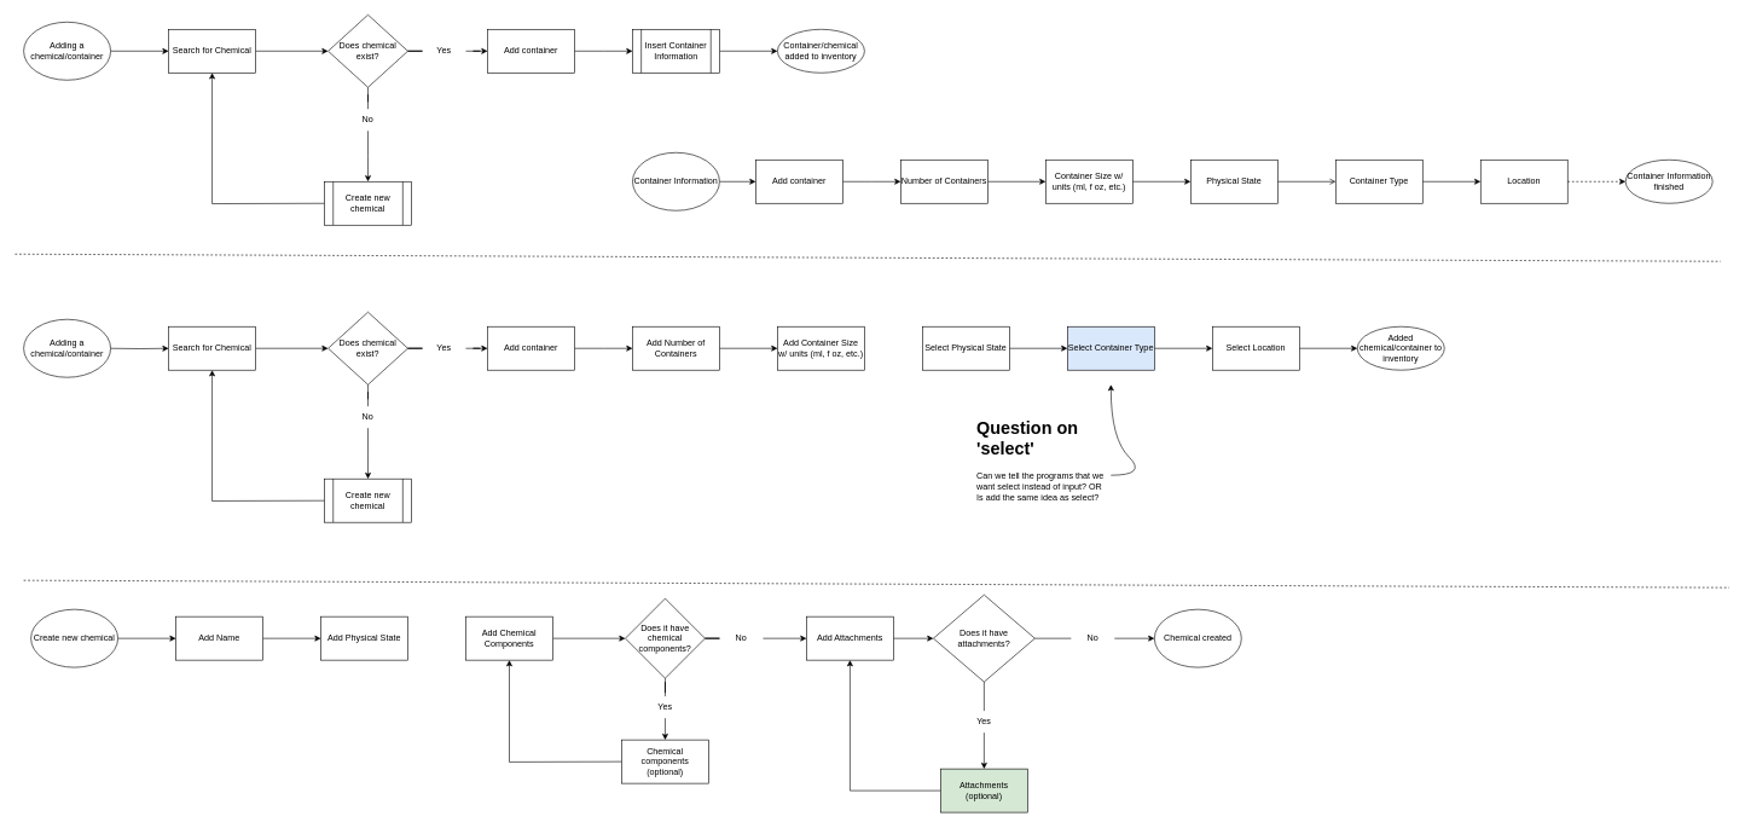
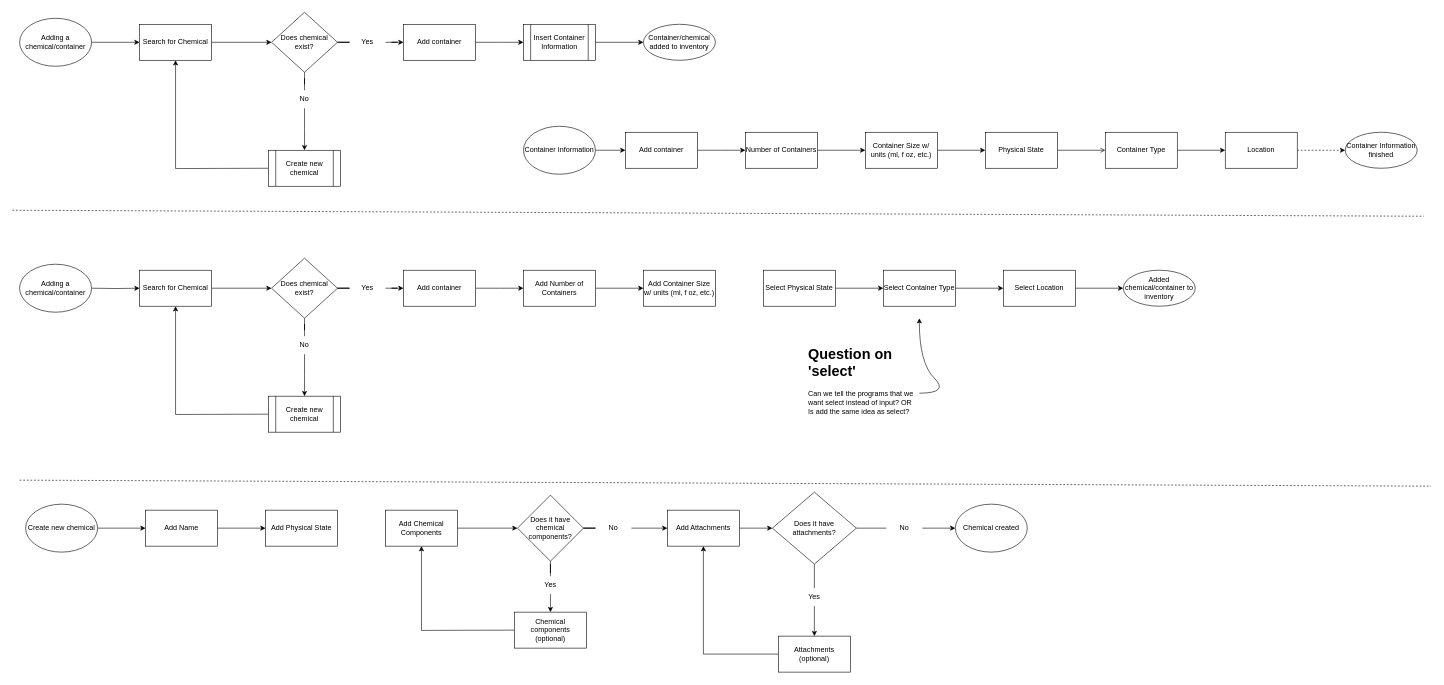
  <mxCell id="0" />
  <mxCell id="1" parent="0" />
  <mxCell id="2" value="" style="edgeStyle=orthogonalEdgeStyle;rounded=0;orthogonalLoop=1;jettySize=auto;html=1;" edge="1" parent="1" source="3" target="5"><mxGeometry relative="1" as="geometry" /></mxCell>
  <mxCell id="3" value="Adding a chemical/container" style="ellipse;whiteSpace=wrap;html=1;" vertex="1" parent="1"><mxGeometry x="32" y="30" width="120" height="80" as="geometry" /></mxCell>
  <mxCell id="4" value="" style="edgeStyle=orthogonalEdgeStyle;rounded=0;orthogonalLoop=1;jettySize=auto;html=1;" edge="1" parent="1" source="5" target="8"><mxGeometry relative="1" as="geometry" /></mxCell>
  <mxCell id="5" value="Search for Chemical" style="whiteSpace=wrap;html=1;" vertex="1" parent="1"><mxGeometry x="232" y="40" width="120" height="60" as="geometry" /></mxCell>
  <mxCell id="6" value="" style="edgeStyle=orthogonalEdgeStyle;rounded=0;orthogonalLoop=1;jettySize=auto;html=1;startArrow=none;" edge="1" parent="1" source="12"><mxGeometry relative="1" as="geometry"><mxPoint x="507" y="250" as="targetPoint" /></mxGeometry></mxCell>
  <mxCell id="7" value="" style="edgeStyle=orthogonalEdgeStyle;rounded=0;orthogonalLoop=1;jettySize=auto;html=1;startArrow=none;" edge="1" parent="1" source="14" target="11"><mxGeometry relative="1" as="geometry" /></mxCell>
  <mxCell id="8" value="Does chemical exist?" style="rhombus;whiteSpace=wrap;html=1;" vertex="1" parent="1"><mxGeometry x="452" y="20" width="110" height="100" as="geometry" /></mxCell>
  <mxCell id="9" style="edgeStyle=orthogonalEdgeStyle;rounded=0;orthogonalLoop=1;jettySize=auto;html=1;entryX=0.5;entryY=1;entryDx=0;entryDy=0;" edge="1" parent="1" target="5"><mxGeometry relative="1" as="geometry"><mxPoint x="447" y="280" as="sourcePoint" /></mxGeometry></mxCell>
  <mxCell id="10" value="" style="edgeStyle=orthogonalEdgeStyle;rounded=0;orthogonalLoop=1;jettySize=auto;html=1;" edge="1" parent="1" source="11"><mxGeometry relative="1" as="geometry"><mxPoint x="872" y="70" as="targetPoint" /></mxGeometry></mxCell>
  <mxCell id="11" value="Add container" style="whiteSpace=wrap;html=1;" vertex="1" parent="1"><mxGeometry x="672" y="40" width="120" height="60" as="geometry" /></mxCell>
  <mxCell id="12" value="No" style="text;html=1;strokeColor=none;fillColor=none;align=center;verticalAlign=middle;whiteSpace=wrap;rounded=0;" vertex="1" parent="1"><mxGeometry x="477" y="150" width="60" height="30" as="geometry" /></mxCell>
  <mxCell id="13" value="" style="edgeStyle=orthogonalEdgeStyle;rounded=0;orthogonalLoop=1;jettySize=auto;html=1;endArrow=none;" edge="1" parent="1" source="8" target="12"><mxGeometry relative="1" as="geometry"><mxPoint x="507" y="120" as="sourcePoint" /><mxPoint x="507" y="220" as="targetPoint" /></mxGeometry></mxCell>
  <mxCell id="14" value="Yes" style="text;html=1;strokeColor=none;fillColor=none;align=center;verticalAlign=middle;whiteSpace=wrap;rounded=0;" vertex="1" parent="1"><mxGeometry x="582" y="55" width="60" height="30" as="geometry" /></mxCell>
  <mxCell id="15" value="" style="edgeStyle=orthogonalEdgeStyle;rounded=0;orthogonalLoop=1;jettySize=auto;html=1;endArrow=none;" edge="1" parent="1" source="8" target="14"><mxGeometry relative="1" as="geometry"><mxPoint x="562" y="70" as="sourcePoint" /><mxPoint x="672" y="70" as="targetPoint" /></mxGeometry></mxCell>
  <mxCell id="16" value="Create new chemical" style="shape=process;whiteSpace=wrap;html=1;backgroundOutline=1;" vertex="1" parent="1"><mxGeometry x="447" y="250" width="120" height="60" as="geometry" /></mxCell>
  <mxCell id="17" value="" style="edgeStyle=orthogonalEdgeStyle;rounded=0;orthogonalLoop=1;jettySize=auto;html=1;" edge="1" parent="1" source="18" target="59"><mxGeometry relative="1" as="geometry" /></mxCell>
  <mxCell id="18" value="Insert Container Information" style="shape=process;whiteSpace=wrap;html=1;backgroundOutline=1;" vertex="1" parent="1"><mxGeometry x="872" y="40" width="120" height="60" as="geometry" /></mxCell>
  <mxCell id="19" value="" style="edgeStyle=orthogonalEdgeStyle;rounded=0;orthogonalLoop=1;jettySize=auto;html=1;" edge="1" parent="1" target="21"><mxGeometry relative="1" as="geometry"><mxPoint x="152" y="480" as="sourcePoint" /></mxGeometry></mxCell>
  <mxCell id="20" value="" style="edgeStyle=orthogonalEdgeStyle;rounded=0;orthogonalLoop=1;jettySize=auto;html=1;" edge="1" parent="1" source="21" target="24"><mxGeometry relative="1" as="geometry" /></mxCell>
  <mxCell id="21" value="Search for Chemical" style="whiteSpace=wrap;html=1;" vertex="1" parent="1"><mxGeometry x="232" y="450" width="120" height="60" as="geometry" /></mxCell>
  <mxCell id="22" value="" style="edgeStyle=orthogonalEdgeStyle;rounded=0;orthogonalLoop=1;jettySize=auto;html=1;startArrow=none;" edge="1" parent="1" source="28"><mxGeometry relative="1" as="geometry"><mxPoint x="507" y="660" as="targetPoint" /></mxGeometry></mxCell>
  <mxCell id="23" value="" style="edgeStyle=orthogonalEdgeStyle;rounded=0;orthogonalLoop=1;jettySize=auto;html=1;startArrow=none;" edge="1" parent="1" source="30" target="27"><mxGeometry relative="1" as="geometry" /></mxCell>
  <mxCell id="24" value="Does chemical exist?" style="rhombus;whiteSpace=wrap;html=1;" vertex="1" parent="1"><mxGeometry x="452" y="430" width="110" height="100" as="geometry" /></mxCell>
  <mxCell id="25" style="edgeStyle=orthogonalEdgeStyle;rounded=0;orthogonalLoop=1;jettySize=auto;html=1;entryX=0.5;entryY=1;entryDx=0;entryDy=0;" edge="1" parent="1" target="21"><mxGeometry relative="1" as="geometry"><mxPoint x="447" y="690" as="sourcePoint" /></mxGeometry></mxCell>
  <mxCell id="26" value="" style="edgeStyle=orthogonalEdgeStyle;rounded=0;orthogonalLoop=1;jettySize=auto;html=1;" edge="1" parent="1" source="27"><mxGeometry relative="1" as="geometry"><mxPoint x="872" y="480" as="targetPoint" /></mxGeometry></mxCell>
  <mxCell id="27" value="Add container" style="whiteSpace=wrap;html=1;" vertex="1" parent="1"><mxGeometry x="672" y="450" width="120" height="60" as="geometry" /></mxCell>
  <mxCell id="28" value="No" style="text;html=1;strokeColor=none;fillColor=none;align=center;verticalAlign=middle;whiteSpace=wrap;rounded=0;" vertex="1" parent="1"><mxGeometry x="477" y="560" width="60" height="30" as="geometry" /></mxCell>
  <mxCell id="29" value="" style="edgeStyle=orthogonalEdgeStyle;rounded=0;orthogonalLoop=1;jettySize=auto;html=1;endArrow=none;" edge="1" parent="1" source="24" target="28"><mxGeometry relative="1" as="geometry"><mxPoint x="507" y="530" as="sourcePoint" /><mxPoint x="507" y="630" as="targetPoint" /></mxGeometry></mxCell>
  <mxCell id="30" value="Yes" style="text;html=1;strokeColor=none;fillColor=none;align=center;verticalAlign=middle;whiteSpace=wrap;rounded=0;" vertex="1" parent="1"><mxGeometry x="582" y="465" width="60" height="30" as="geometry" /></mxCell>
  <mxCell id="31" value="" style="edgeStyle=orthogonalEdgeStyle;rounded=0;orthogonalLoop=1;jettySize=auto;html=1;endArrow=none;" edge="1" parent="1" source="24" target="30"><mxGeometry relative="1" as="geometry"><mxPoint x="562" y="480" as="sourcePoint" /><mxPoint x="672" y="480" as="targetPoint" /></mxGeometry></mxCell>
  <mxCell id="32" value="Create new chemical" style="shape=process;whiteSpace=wrap;html=1;backgroundOutline=1;" vertex="1" parent="1"><mxGeometry x="447" y="660" width="120" height="60" as="geometry" /></mxCell>
  <mxCell id="33" value="Adding a chemical/container" style="ellipse;whiteSpace=wrap;html=1;" vertex="1" parent="1"><mxGeometry x="32" y="440" width="120" height="80" as="geometry" /></mxCell>
  <mxCell id="34" value="" style="edgeStyle=orthogonalEdgeStyle;rounded=0;orthogonalLoop=1;jettySize=auto;html=1;" edge="1" parent="1" source="35" target="36"><mxGeometry relative="1" as="geometry" /></mxCell>
  <mxCell id="35" value="Add Number of Containers" style="rounded=0;whiteSpace=wrap;html=1;" vertex="1" parent="1"><mxGeometry x="872" y="450" width="120" height="60" as="geometry" /></mxCell>
  <mxCell id="36" value="Add Container Size w/ units (ml, f oz, etc.)" style="whiteSpace=wrap;html=1;rounded=0;" vertex="1" parent="1"><mxGeometry x="1072" y="450" width="120" height="60" as="geometry" /></mxCell>
  <mxCell id="37" value="" style="edgeStyle=orthogonalEdgeStyle;rounded=0;orthogonalLoop=1;jettySize=auto;html=1;" edge="1" parent="1" source="38" target="40"><mxGeometry relative="1" as="geometry" /></mxCell>
  <mxCell id="38" value="Select Physical State" style="whiteSpace=wrap;html=1;rounded=0;" vertex="1" parent="1"><mxGeometry x="1272" y="450" width="120" height="60" as="geometry" /></mxCell>
  <mxCell id="39" value="" style="edgeStyle=orthogonalEdgeStyle;rounded=0;orthogonalLoop=1;jettySize=auto;html=1;" edge="1" parent="1" source="40" target="42"><mxGeometry relative="1" as="geometry" /></mxCell>
- <mxCell id="40" value="Select Container Type" style="whiteSpace=wrap;html=1;rounded=0;fillColor=#dae8fc;" vertex="1" parent="1"><mxGeometry x="1472" y="450" width="120" height="60" as="geometry" /></mxCell>
+ <mxCell id="40" value="Select Container Type" style="whiteSpace=wrap;html=1;rounded=0;" vertex="1" parent="1"><mxGeometry x="1472" y="450" width="120" height="60" as="geometry" /></mxCell>
  <mxCell id="41" value="" style="edgeStyle=orthogonalEdgeStyle;rounded=0;orthogonalLoop=1;jettySize=auto;html=1;" edge="1" parent="1" source="42" target="43"><mxGeometry relative="1" as="geometry" /></mxCell>
  <mxCell id="42" value="Select Location" style="whiteSpace=wrap;html=1;rounded=0;" vertex="1" parent="1"><mxGeometry x="1672" y="450" width="120" height="60" as="geometry" /></mxCell>
  <mxCell id="43" value="Added chemical/container to inventory" style="ellipse;whiteSpace=wrap;html=1;rounded=0;" vertex="1" parent="1"><mxGeometry x="1872" y="450" width="120" height="60" as="geometry" /></mxCell>
  <mxCell id="44" value="" style="edgeStyle=orthogonalEdgeStyle;rounded=0;orthogonalLoop=1;jettySize=auto;html=1;" edge="1" parent="1" source="45"><mxGeometry relative="1" as="geometry"><mxPoint x="1242" y="250" as="targetPoint" /></mxGeometry></mxCell>
  <mxCell id="45" value="Add container" style="whiteSpace=wrap;html=1;" vertex="1" parent="1"><mxGeometry x="1042" y="220" width="120" height="60" as="geometry" /></mxCell>
  <mxCell id="46" value="" style="edgeStyle=orthogonalEdgeStyle;rounded=0;orthogonalLoop=1;jettySize=auto;html=1;" edge="1" parent="1" source="47" target="49"><mxGeometry relative="1" as="geometry" /></mxCell>
  <mxCell id="47" value="Number of Containers" style="rounded=0;whiteSpace=wrap;html=1;" vertex="1" parent="1"><mxGeometry x="1242" y="220" width="120" height="60" as="geometry" /></mxCell>
  <mxCell id="48" value="" style="edgeStyle=orthogonalEdgeStyle;rounded=0;orthogonalLoop=1;jettySize=auto;html=1;" edge="1" parent="1" source="49" target="51"><mxGeometry relative="1" as="geometry" /></mxCell>
  <mxCell id="49" value="Container Size w/ units (ml, f oz, etc.)" style="whiteSpace=wrap;html=1;rounded=0;" vertex="1" parent="1"><mxGeometry x="1442" y="220" width="120" height="60" as="geometry" /></mxCell>
  <mxCell id="50" value="" style="edgeStyle=orthogonalEdgeStyle;rounded=0;orthogonalLoop=1;jettySize=auto;html=1;endArrow=open;" edge="1" parent="1" source="51" target="53"><mxGeometry relative="1" as="geometry" /></mxCell>
  <mxCell id="51" value="Physical State" style="whiteSpace=wrap;html=1;rounded=0;" vertex="1" parent="1"><mxGeometry x="1642" y="220" width="120" height="60" as="geometry" /></mxCell>
  <mxCell id="52" value="" style="edgeStyle=orthogonalEdgeStyle;rounded=0;orthogonalLoop=1;jettySize=auto;html=1;" edge="1" parent="1" source="53" target="55"><mxGeometry relative="1" as="geometry" /></mxCell>
  <mxCell id="53" value="Container Type" style="whiteSpace=wrap;html=1;rounded=0;" vertex="1" parent="1"><mxGeometry x="1842" y="220" width="120" height="60" as="geometry" /></mxCell>
  <mxCell id="54" value="" style="edgeStyle=orthogonalEdgeStyle;rounded=0;orthogonalLoop=1;jettySize=auto;html=1;dashed=1;" edge="1" parent="1" source="55" target="56"><mxGeometry relative="1" as="geometry" /></mxCell>
  <mxCell id="55" value="Location" style="whiteSpace=wrap;html=1;rounded=0;" vertex="1" parent="1"><mxGeometry x="2042" y="220" width="120" height="60" as="geometry" /></mxCell>
  <mxCell id="56" value="Container Information finished" style="ellipse;whiteSpace=wrap;html=1;rounded=0;" vertex="1" parent="1"><mxGeometry x="2242" y="220" width="120" height="60" as="geometry" /></mxCell>
  <mxCell id="57" value="" style="edgeStyle=orthogonalEdgeStyle;rounded=0;orthogonalLoop=1;jettySize=auto;html=1;" edge="1" parent="1" source="58" target="45"><mxGeometry relative="1" as="geometry" /></mxCell>
  <mxCell id="58" value="Container Information" style="ellipse;whiteSpace=wrap;html=1;" vertex="1" parent="1"><mxGeometry x="872" y="210" width="120" height="80" as="geometry" /></mxCell>
  <mxCell id="59" value="Container/chemical added to inventory" style="ellipse;whiteSpace=wrap;html=1;" vertex="1" parent="1"><mxGeometry x="1072" y="40" width="120" height="60" as="geometry" /></mxCell>
  <mxCell id="60" value="" style="endArrow=none;dashed=1;html=1;rounded=0;" edge="1" parent="1"><mxGeometry width="50" height="50" relative="1" as="geometry"><mxPoint x="20" y="350" as="sourcePoint" /><mxPoint x="2373" y="360" as="targetPoint" /></mxGeometry></mxCell>
  <mxCell id="61" value="" style="edgeStyle=orthogonalEdgeStyle;rounded=0;orthogonalLoop=1;jettySize=auto;html=1;" edge="1" parent="1" source="62" target="64"><mxGeometry relative="1" as="geometry" /></mxCell>
  <mxCell id="62" value="Create new chemical" style="ellipse;whiteSpace=wrap;html=1;" vertex="1" parent="1"><mxGeometry x="42" y="840" width="120" height="80" as="geometry" /></mxCell>
  <mxCell id="63" value="" style="edgeStyle=orthogonalEdgeStyle;rounded=0;orthogonalLoop=1;jettySize=auto;html=1;" edge="1" parent="1" source="64" target="65"><mxGeometry relative="1" as="geometry" /></mxCell>
  <mxCell id="64" value="Add Name" style="whiteSpace=wrap;html=1;" vertex="1" parent="1"><mxGeometry x="242" y="850" width="120" height="60" as="geometry" /></mxCell>
  <mxCell id="65" value="Add Physical State" style="whiteSpace=wrap;html=1;" vertex="1" parent="1"><mxGeometry x="442" y="850" width="120" height="60" as="geometry" /></mxCell>
  <mxCell id="66" value="" style="edgeStyle=orthogonalEdgeStyle;rounded=0;orthogonalLoop=1;jettySize=auto;html=1;" edge="1" parent="1" source="67" target="69"><mxGeometry relative="1" as="geometry" /></mxCell>
  <mxCell id="67" value="Add Chemical Components" style="whiteSpace=wrap;html=1;" vertex="1" parent="1"><mxGeometry x="642" y="850" width="120" height="60" as="geometry" /></mxCell>
  <mxCell id="68" value="" style="edgeStyle=orthogonalEdgeStyle;rounded=0;orthogonalLoop=1;jettySize=auto;html=1;startArrow=none;" edge="1" parent="1" source="74"><mxGeometry relative="1" as="geometry"><mxPoint x="917" y="1020" as="targetPoint" /></mxGeometry></mxCell>
  <mxCell id="69" value="Does it have chemical components?" style="rhombus;whiteSpace=wrap;html=1;" vertex="1" parent="1"><mxGeometry x="862" y="825" width="110" height="110" as="geometry" /></mxCell>
  <mxCell id="70" value="" style="edgeStyle=orthogonalEdgeStyle;rounded=0;orthogonalLoop=1;jettySize=auto;html=1;" edge="1" parent="1" source="71" target="82"><mxGeometry relative="1" as="geometry" /></mxCell>
  <mxCell id="71" value="No" style="text;html=1;strokeColor=none;fillColor=none;align=center;verticalAlign=middle;whiteSpace=wrap;rounded=0;" vertex="1" parent="1"><mxGeometry x="992" y="865" width="60" height="30" as="geometry" /></mxCell>
  <mxCell id="72" value="" style="edgeStyle=orthogonalEdgeStyle;rounded=0;orthogonalLoop=1;jettySize=auto;html=1;endArrow=none;" edge="1" parent="1" source="69" target="71"><mxGeometry relative="1" as="geometry"><mxPoint x="972" y="880" as="sourcePoint" /><mxPoint x="1047" y="880" as="targetPoint" /></mxGeometry></mxCell>
  <mxCell id="73" style="edgeStyle=orthogonalEdgeStyle;rounded=0;orthogonalLoop=1;jettySize=auto;html=1;exitX=0;exitY=0.5;exitDx=0;exitDy=0;entryX=0.5;entryY=1;entryDx=0;entryDy=0;" edge="1" parent="1" target="67"><mxGeometry relative="1" as="geometry"><mxPoint x="857" y="1050" as="sourcePoint" /></mxGeometry></mxCell>
  <mxCell id="74" value="Yes" style="text;html=1;strokeColor=none;fillColor=none;align=center;verticalAlign=middle;whiteSpace=wrap;rounded=0;" vertex="1" parent="1"><mxGeometry x="887" y="960" width="60" height="30" as="geometry" /></mxCell>
  <mxCell id="75" value="" style="edgeStyle=orthogonalEdgeStyle;rounded=0;orthogonalLoop=1;jettySize=auto;html=1;endArrow=none;" edge="1" parent="1" source="69" target="74"><mxGeometry relative="1" as="geometry"><mxPoint x="917" y="935" as="sourcePoint" /><mxPoint x="917" y="1040" as="targetPoint" /></mxGeometry></mxCell>
  <mxCell id="76" value="" style="edgeStyle=orthogonalEdgeStyle;rounded=0;orthogonalLoop=1;jettySize=auto;html=1;startArrow=none;entryX=0;entryY=0.5;entryDx=0;entryDy=0;" edge="1" parent="1" source="78" target="90"><mxGeometry relative="1" as="geometry"><mxPoint x="1557" y="880" as="targetPoint" /></mxGeometry></mxCell>
  <mxCell id="77" value="Does it have attachments?" style="rhombus;whiteSpace=wrap;html=1;" vertex="1" parent="1"><mxGeometry x="1287" y="820" width="140" height="120" as="geometry" /></mxCell>
  <mxCell id="78" value="No" style="text;html=1;strokeColor=none;fillColor=none;align=center;verticalAlign=middle;whiteSpace=wrap;rounded=0;" vertex="1" parent="1"><mxGeometry x="1477" y="865" width="60" height="30" as="geometry" /></mxCell>
  <mxCell id="79" value="" style="edgeStyle=orthogonalEdgeStyle;rounded=0;orthogonalLoop=1;jettySize=auto;html=1;endArrow=none;" edge="1" parent="1" source="77" target="78"><mxGeometry relative="1" as="geometry"><mxPoint x="1427" y="880" as="sourcePoint" /><mxPoint x="1557" y="880" as="targetPoint" /></mxGeometry></mxCell>
  <mxCell id="80" value="" style="edgeStyle=orthogonalEdgeStyle;rounded=0;orthogonalLoop=1;jettySize=auto;html=1;" edge="1" parent="1" source="82" target="77"><mxGeometry relative="1" as="geometry" /></mxCell>
  <mxCell id="81" value="" style="edgeStyle=orthogonalEdgeStyle;rounded=0;orthogonalLoop=1;jettySize=auto;html=1;startArrow=none;" edge="1" parent="1" source="83"><mxGeometry relative="1" as="geometry"><mxPoint x="1357" y="1060" as="targetPoint" /></mxGeometry></mxCell>
  <mxCell id="82" value="Add Attachments" style="rounded=0;whiteSpace=wrap;html=1;" vertex="1" parent="1"><mxGeometry x="1112" y="850" width="120" height="60" as="geometry" /></mxCell>
  <mxCell id="83" value="Yes" style="text;html=1;strokeColor=none;fillColor=none;align=center;verticalAlign=middle;whiteSpace=wrap;rounded=0;" vertex="1" parent="1"><mxGeometry x="1327" y="980" width="60" height="30" as="geometry" /></mxCell>
  <mxCell id="84" value="" style="edgeStyle=orthogonalEdgeStyle;rounded=0;orthogonalLoop=1;jettySize=auto;html=1;endArrow=none;exitX=0.5;exitY=1;exitDx=0;exitDy=0;" edge="1" parent="1" source="77" target="83"><mxGeometry relative="1" as="geometry"><mxPoint x="1367" y="940" as="sourcePoint" /><mxPoint x="1357" y="1060" as="targetPoint" /></mxGeometry></mxCell>
  <mxCell id="85" style="edgeStyle=orthogonalEdgeStyle;rounded=0;orthogonalLoop=1;jettySize=auto;html=1;exitX=0;exitY=0.5;exitDx=0;exitDy=0;entryX=0.5;entryY=1;entryDx=0;entryDy=0;" edge="1" parent="1" source="86" target="82"><mxGeometry relative="1" as="geometry" /></mxCell>
- <mxCell id="86" value="Attachments (optional)" style="rounded=0;whiteSpace=wrap;html=1;fillColor=#d5e8d4;" vertex="1" parent="1"><mxGeometry x="1297" y="1060" width="120" height="60" as="geometry" /></mxCell>
+ <mxCell id="86" value="Attachments (optional)" style="rounded=0;whiteSpace=wrap;html=1;" vertex="1" parent="1"><mxGeometry x="1297" y="1060" width="120" height="60" as="geometry" /></mxCell>
  <mxCell id="87" value="Chemical components (optional)" style="rounded=0;whiteSpace=wrap;html=1;" vertex="1" parent="1"><mxGeometry x="857" y="1020" width="120" height="60" as="geometry" /></mxCell>
  <mxCell id="88" value="&lt;h1&gt;Question on 'select'&lt;/h1&gt;&lt;p&gt;&lt;span style=&quot;text-align: center&quot;&gt;Can we tell the programs that we want select instead of input? OR Is add the same idea as select?&amp;nbsp;&lt;/span&gt;&lt;br&gt;&lt;/p&gt;" style="text;html=1;strokeColor=none;fillColor=none;spacing=5;spacingTop=-20;whiteSpace=wrap;overflow=hidden;rounded=0;" vertex="1" parent="1"><mxGeometry x="1342" y="570" width="190" height="120" as="geometry" /></mxCell>
  <mxCell id="89" value="" style="curved=1;endArrow=classic;html=1;rounded=0;" edge="1" parent="1"><mxGeometry width="50" height="50" relative="1" as="geometry"><mxPoint x="1532" y="655" as="sourcePoint" /><mxPoint x="1532" y="530" as="targetPoint" /><Array as="points"><mxPoint x="1582" y="655" /><mxPoint x="1532" y="605" /></Array></mxGeometry></mxCell>
  <mxCell id="90" value="Chemical created" style="ellipse;whiteSpace=wrap;html=1;" vertex="1" parent="1"><mxGeometry x="1592" y="840" width="120" height="80" as="geometry" /></mxCell>
  <mxCell id="91" value="" style="endArrow=none;dashed=1;html=1;rounded=0;" edge="1" parent="1"><mxGeometry width="50" height="50" relative="1" as="geometry"><mxPoint x="32" y="800" as="sourcePoint" /><mxPoint x="2385" y="810" as="targetPoint" /></mxGeometry></mxCell>
